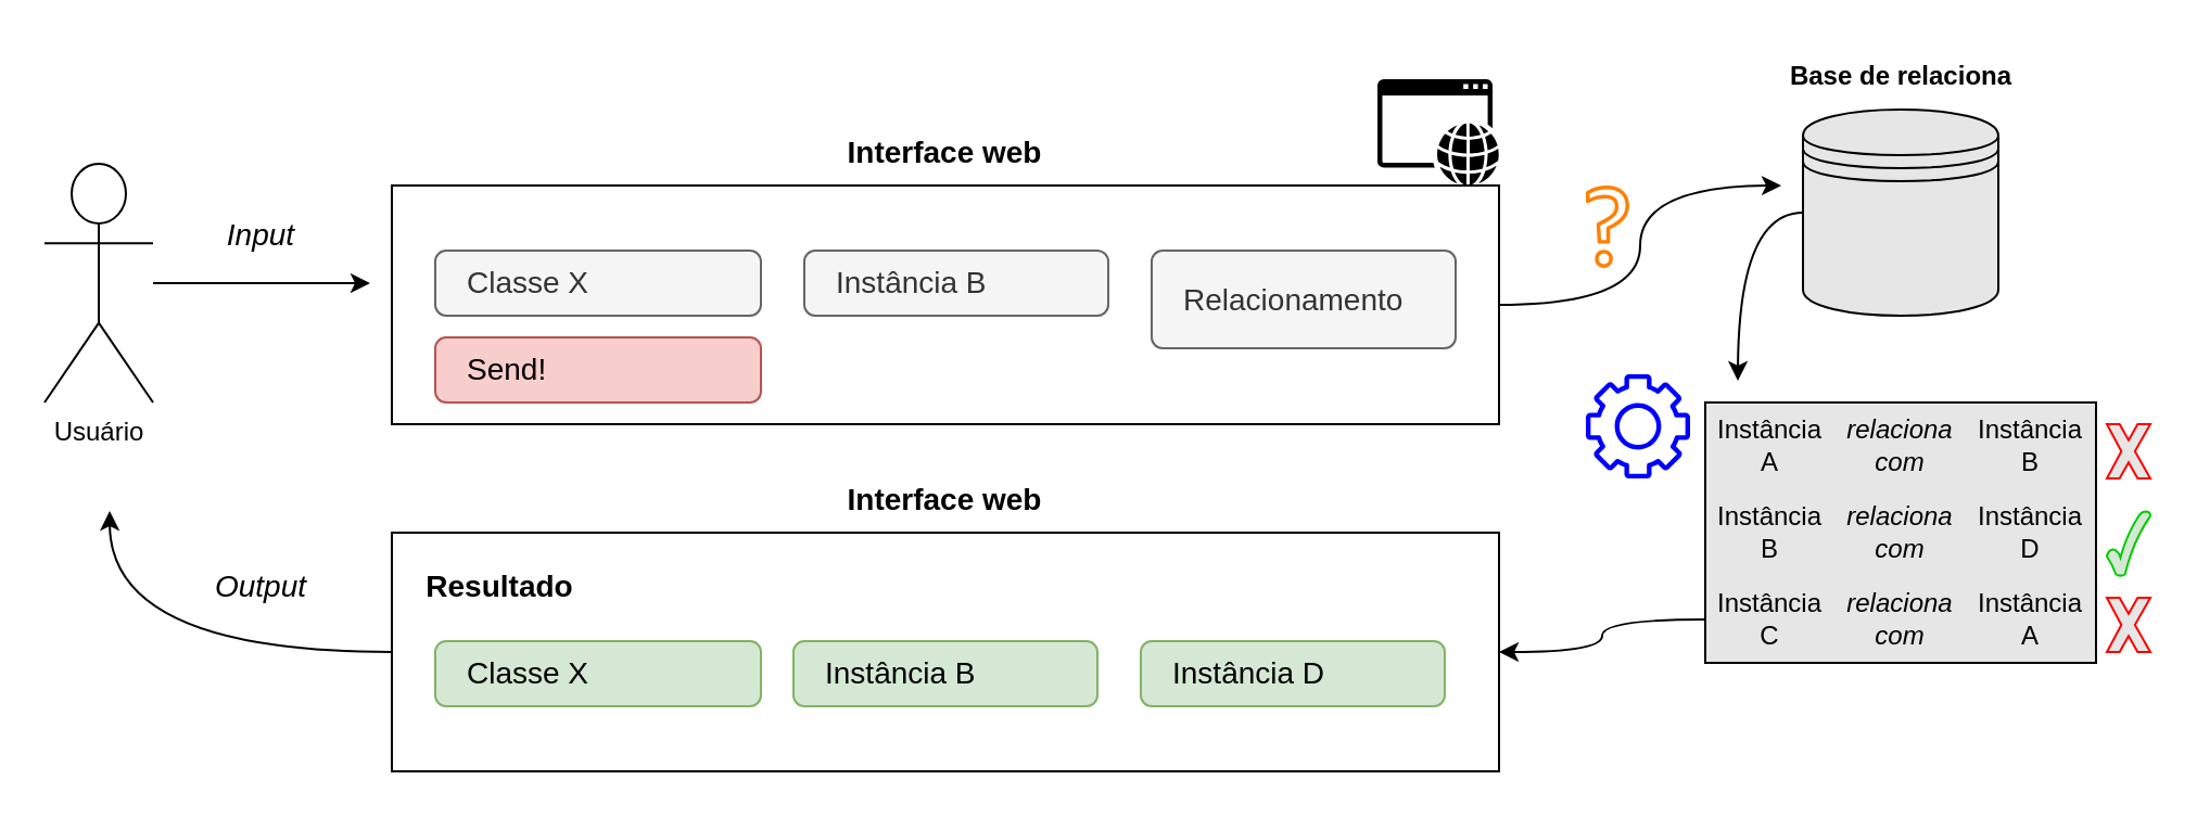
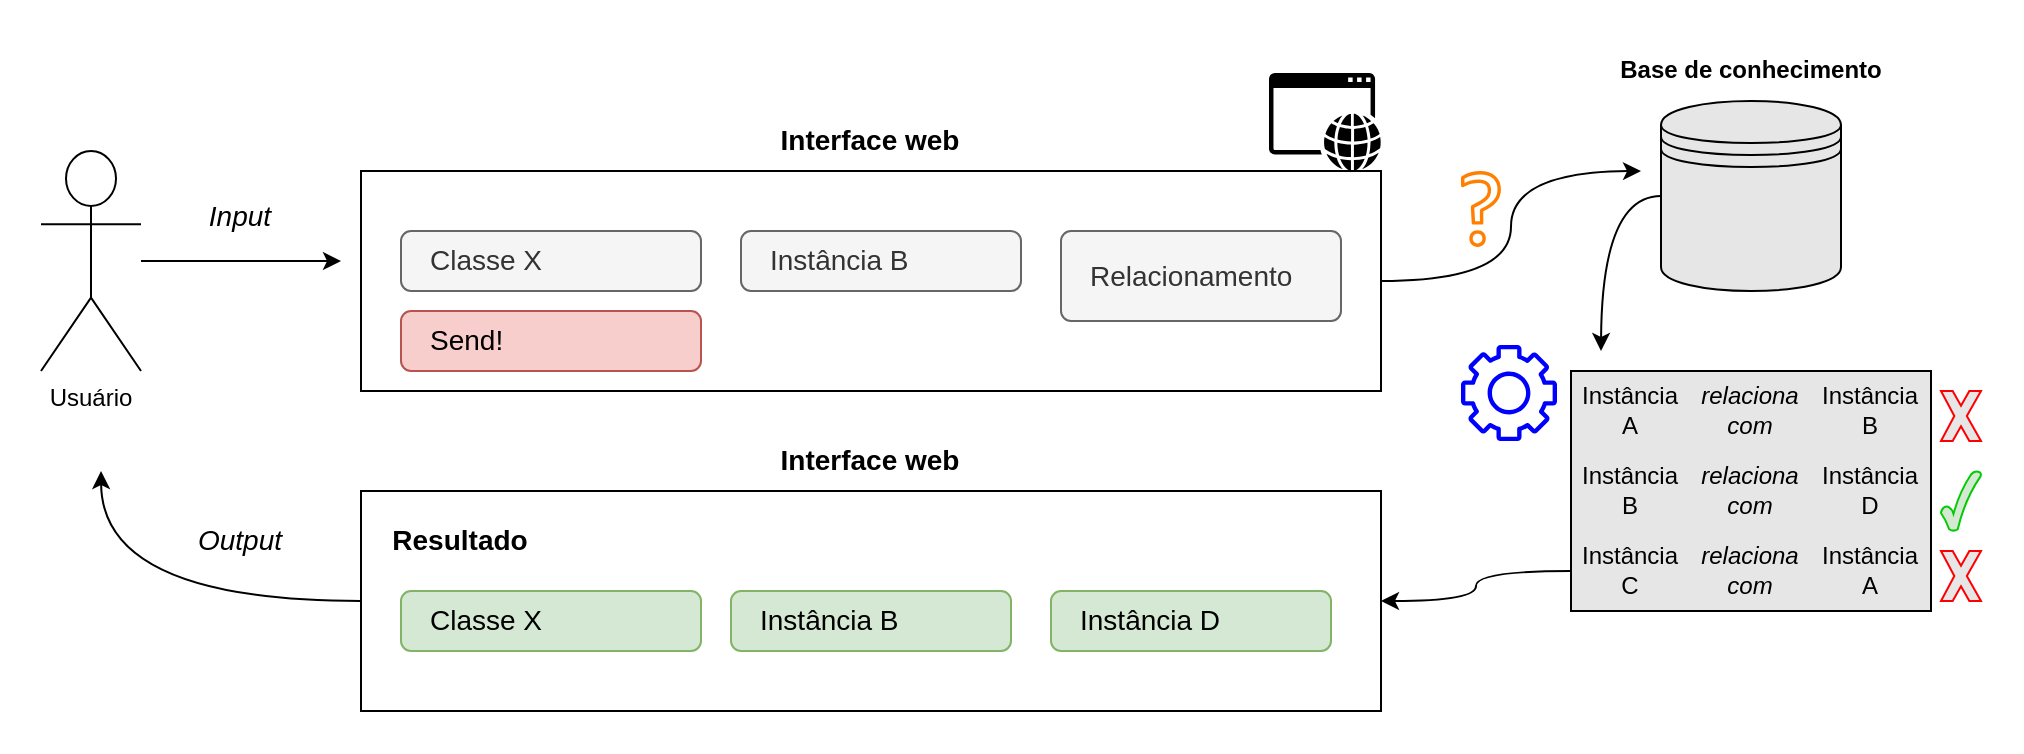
  <mxCell id="0" />
  <mxCell id="1" parent="0" />
  <mxCell id="2" style="edgeStyle=orthogonalEdgeStyle;curved=1;rounded=0;orthogonalLoop=1;jettySize=auto;html=1;" edge="1" parent="1" source="3"><mxGeometry relative="1" as="geometry"><mxPoint x="820" y="85" as="targetPoint" /></mxGeometry></mxCell>
  <mxCell id="3" value="" style="rounded=0;whiteSpace=wrap;html=1;fillColor=none;" vertex="1" parent="1"><mxGeometry x="180" y="85" width="510" height="110" as="geometry" /></mxCell>
  <mxCell id="4" value="Classe X" style="html=1;shadow=0;dashed=0;shape=mxgraph.bootstrap.rrect;rSize=5;fillColor=#f5f5f5;strokeColor=#666666;align=left;spacing=15;fontSize=14;fontColor=#333333;" vertex="1" parent="1"><mxGeometry x="200" y="115" width="150" height="30" as="geometry" /></mxCell>
  <mxCell id="5" value="Instância B&amp;nbsp;&lt;span style=&quot;color: rgba(0, 0, 0, 0); font-family: monospace; font-size: 0px;&quot;&gt;%3CmxBGraphModel%3E%3Croot%3E%3CmxCell%20id%3D%220%22%2F%3E%3CmxCell%20id%3D%221%22%20parent%3D%220%22%2F%3E%3CmxCell%20id%3D%222%22%20value%3D%22Inst%C3%A2ncia%22%20style%3D%22html%3D1%3Bshadow%3D0%3Bdashed%3D0%3Bshape%3Dmxgraph.bootstrap.rrect%3BrSize%3D5%3BfillColor%3Dnone%3BstrokeColor%3D%23999999%3Balign%3Dleft%3Bspacing%3D15%3BfontSize%3D14%3BfontColor%3D%236C767D%3B%22%20vertex%3D%221%22%20parent%3D%221%22%3E%3CmxGeometry%20x%3D%22190%22%20y%3D%22430%22%20width%3D%22140%22%20height%3D%2230%22%20as%3D%22geometry%22%2F%3E%3C%2FmxCell%3E%3C%2Froot%3E%3C%2FmxGraphModel%3EnoivnovaB&lt;/span&gt;" style="html=1;shadow=0;dashed=0;shape=mxgraph.bootstrap.rrect;rSize=5;fillColor=#f5f5f5;strokeColor=#666666;align=left;spacing=15;fontSize=14;fontColor=#333333;" vertex="1" parent="1"><mxGeometry x="370" y="115" width="140" height="30" as="geometry" /></mxCell>
  <mxCell id="6" value="Relacionamento" style="html=1;shadow=0;dashed=0;shape=mxgraph.bootstrap.rrect;rSize=5;fillColor=#f5f5f5;strokeColor=#666666;align=left;spacing=15;fontSize=14;fontColor=#333333;" vertex="1" parent="1"><mxGeometry x="530" y="115" width="140" height="45" as="geometry" /></mxCell>
  <mxCell id="7" style="edgeStyle=orthogonalEdgeStyle;rounded=0;orthogonalLoop=1;jettySize=auto;html=1;curved=1;" edge="1" parent="1" source="8"><mxGeometry relative="1" as="geometry"><mxPoint y="130" as="targetPoint" x="170" /></mxGeometry></mxCell>
  <mxCell id="8" value="Usuário" style="shape=umlActor;verticalLabelPosition=bottom;verticalAlign=top;html=1;" vertex="1" parent="1"><mxGeometry x="20" y="75" width="50" height="110" as="geometry" /></mxCell>
  <mxCell id="9" value="" style="sketch=0;pointerEvents=1;shadow=0;dashed=0;html=1;strokeColor=none;fillColor=#000000;labelPosition=center;verticalLabelPosition=bottom;verticalAlign=top;outlineConnect=0;align=center;shape=mxgraph.office.concepts.application_web;" vertex="1" parent="1"><mxGeometry x="634" y="36" width="56" height="49" as="geometry" /></mxCell>
  <mxCell id="10" value="Send!" style="html=1;shadow=0;dashed=0;shape=mxgraph.bootstrap.rrect;rSize=5;fillColor=#f8cecc;strokeColor=#b85450;align=left;spacing=15;fontSize=14;" vertex="1" parent="1"><mxGeometry x="200" y="155" width="150" height="30" as="geometry" /></mxCell>
  <mxCell id="11" style="edgeStyle=orthogonalEdgeStyle;curved=1;rounded=0;orthogonalLoop=1;jettySize=auto;html=1;" edge="1" parent="1" source="12"><mxGeometry relative="1" as="geometry"><mxPoint x="800" y="175" as="targetPoint" /></mxGeometry></mxCell>
  <mxCell id="12" value="" style="shape=datastore;whiteSpace=wrap;html=1;fillColor=#E6E6E6;" vertex="1" parent="1"><mxGeometry x="830" y="50" width="90" height="95" as="geometry" /></mxCell>
  <mxCell id="13" value="&lt;font style=&quot;font-size: 14px;&quot;&gt;&lt;b&gt;Interface web&lt;/b&gt;&lt;/font&gt;" style="text;html=1;strokeColor=none;fillColor=none;align=center;verticalAlign=middle;whiteSpace=wrap;rounded=0;" vertex="1" parent="1"><mxGeometry x="375" y="55" width="120" height="30" as="geometry" /></mxCell>
  <mxCell id="14" value="" style="sketch=0;outlineConnect=0;fillColor=#0000FF;strokeColor=#6c8ebf;dashed=0;verticalLabelPosition=bottom;verticalAlign=top;align=center;html=1;fontSize=12;fontStyle=0;aspect=fixed;pointerEvents=1;shape=mxgraph.aws4.gear;" vertex="1" parent="1"><mxGeometry x="730" y="172" width="48" height="48" as="geometry" /></mxCell>
  <mxCell id="15" value="" style="shape=table;html=1;whiteSpace=wrap;startSize=0;container=1;collapsible=0;childLayout=tableLayout;columnLines=0;rowLines=0;fillColor=#E6E6E6;" vertex="1" parent="1"><mxGeometry x="785" y="185" width="180" height="120" as="geometry" /></mxCell>
  <mxCell id="16" value="" style="shape=tableRow;horizontal=0;startSize=0;swimlaneHead=0;swimlaneBody=0;top=0;left=0;bottom=0;right=0;collapsible=0;dropTarget=0;fillColor=none;points=[[0,0.5],[1,0.5]];portConstraint=eastwest;" vertex="1" parent="15"><mxGeometry width="180" height="40" as="geometry" /></mxCell>
  <mxCell id="17" value="Instância A" style="shape=partialRectangle;html=1;whiteSpace=wrap;connectable=0;fillColor=none;top=0;left=0;bottom=0;right=0;overflow=hidden;fontSize=12;" vertex="1" parent="16"><mxGeometry width="60" height="40" as="geometry"><mxRectangle width="60" height="40" as="alternateBounds" /></mxGeometry></mxCell>
  <mxCell id="18" value="&lt;i&gt;relaciona com&lt;/i&gt;" style="shape=partialRectangle;html=1;whiteSpace=wrap;connectable=0;fillColor=none;top=0;left=0;bottom=0;right=0;overflow=hidden;fontSize=12;" vertex="1" parent="16"><mxGeometry x="60" width="60" height="40" as="geometry"><mxRectangle width="60" height="40" as="alternateBounds" /></mxGeometry></mxCell>
  <mxCell id="19" value="Instância B" style="shape=partialRectangle;html=1;whiteSpace=wrap;connectable=0;fillColor=none;top=0;left=0;bottom=0;right=0;overflow=hidden;fontSize=12;" vertex="1" parent="16"><mxGeometry x="120" width="60" height="40" as="geometry"><mxRectangle width="60" height="40" as="alternateBounds" /></mxGeometry></mxCell>
  <mxCell id="20" value="" style="shape=tableRow;horizontal=0;startSize=0;swimlaneHead=0;swimlaneBody=0;top=0;left=0;bottom=0;right=0;collapsible=0;dropTarget=0;fillColor=none;points=[[0,0.5],[1,0.5]];portConstraint=eastwest;" vertex="1" parent="15"><mxGeometry y="40" width="180" height="40" as="geometry" /></mxCell>
  <mxCell id="21" value="Instância B" style="shape=partialRectangle;html=1;whiteSpace=wrap;connectable=0;fillColor=none;top=0;left=0;bottom=0;right=0;overflow=hidden;fontSize=12;" vertex="1" parent="20"><mxGeometry width="60" height="40" as="geometry"><mxRectangle width="60" height="40" as="alternateBounds" /></mxGeometry></mxCell>
  <mxCell id="22" value="&lt;i&gt;relaciona com&lt;/i&gt;" style="shape=partialRectangle;html=1;whiteSpace=wrap;connectable=0;fillColor=none;top=0;left=0;bottom=0;right=0;overflow=hidden;fontSize=12;" vertex="1" parent="20"><mxGeometry x="60" width="60" height="40" as="geometry"><mxRectangle width="60" height="40" as="alternateBounds" /></mxGeometry></mxCell>
  <mxCell id="23" value="Instância D" style="shape=partialRectangle;html=1;whiteSpace=wrap;connectable=0;fillColor=none;top=0;left=0;bottom=0;right=0;overflow=hidden;fontSize=12;" vertex="1" parent="20"><mxGeometry x="120" width="60" height="40" as="geometry"><mxRectangle width="60" height="40" as="alternateBounds" /></mxGeometry></mxCell>
  <mxCell id="24" value="" style="shape=tableRow;horizontal=0;startSize=0;swimlaneHead=0;swimlaneBody=0;top=0;left=0;bottom=0;right=0;collapsible=0;dropTarget=0;fillColor=none;points=[[0,0.5],[1,0.5]];portConstraint=eastwest;" vertex="1" parent="15"><mxGeometry y="80" width="180" height="40" as="geometry" /></mxCell>
  <mxCell id="25" value="Instância C" style="shape=partialRectangle;html=1;whiteSpace=wrap;connectable=0;fillColor=none;top=0;left=0;bottom=0;right=0;overflow=hidden;fontSize=12;" vertex="1" parent="24"><mxGeometry width="60" height="40" as="geometry"><mxRectangle width="60" height="40" as="alternateBounds" /></mxGeometry></mxCell>
  <mxCell id="26" value="&lt;i&gt;relaciona com&lt;/i&gt;" style="shape=partialRectangle;html=1;whiteSpace=wrap;connectable=0;fillColor=none;top=0;left=0;bottom=0;right=0;overflow=hidden;fontSize=12;" vertex="1" parent="24"><mxGeometry x="60" width="60" height="40" as="geometry"><mxRectangle width="60" height="40" as="alternateBounds" /></mxGeometry></mxCell>
  <mxCell id="27" value="Instância A" style="shape=partialRectangle;html=1;whiteSpace=wrap;connectable=0;fillColor=none;top=0;left=0;bottom=0;right=0;overflow=hidden;fontSize=12;" vertex="1" parent="24"><mxGeometry x="120" width="60" height="40" as="geometry"><mxRectangle width="60" height="40" as="alternateBounds" /></mxGeometry></mxCell>
- <mxCell id="28" value="&lt;b&gt;Base de relaciona&lt;/b&gt;" style="text;html=1;strokeColor=none;fillColor=none;align=center;verticalAlign=middle;whiteSpace=wrap;rounded=0;" vertex="1" parent="1"><mxGeometry x="807.5" y="20" width="135" height="30" as="geometry" /></mxCell>
+ <mxCell id="28" value="&lt;b&gt;Base de conhecimento&lt;/b&gt;" style="text;html=1;strokeColor=none;fillColor=none;align=center;verticalAlign=middle;whiteSpace=wrap;rounded=0;" vertex="1" parent="1"><mxGeometry x="807.5" y="20" width="135" height="30" as="geometry" /></mxCell>
  <mxCell id="29" style="edgeStyle=orthogonalEdgeStyle;curved=1;rounded=0;orthogonalLoop=1;jettySize=auto;html=1;entryX=1;entryY=0.5;entryDx=0;entryDy=0;" edge="1" parent="1" source="24" target="31"><mxGeometry relative="1" as="geometry"><mxPoint x="700" y="265" as="targetPoint" /></mxGeometry></mxCell>
  <mxCell id="30" style="edgeStyle=orthogonalEdgeStyle;curved=1;rounded=0;orthogonalLoop=1;jettySize=auto;html=1;fontSize=14;" edge="1" parent="1" source="31"><mxGeometry relative="1" as="geometry"><mxPoint x="50" y="235" as="targetPoint" /></mxGeometry></mxCell>
  <mxCell id="31" value="" style="rounded=0;whiteSpace=wrap;html=1;fillColor=none;" vertex="1" parent="1"><mxGeometry x="180" y="245" width="510" height="110" as="geometry" /></mxCell>
  <mxCell id="32" value="" style="verticalLabelPosition=bottom;verticalAlign=top;html=1;shape=mxgraph.basic.tick;fillColor=#d5e8d4;strokeColor=#00CC00;" vertex="1" parent="1"><mxGeometry x="970" y="235" width="20" height="30" as="geometry" /></mxCell>
  <mxCell id="33" value="" style="verticalLabelPosition=bottom;verticalAlign=top;html=1;shape=mxgraph.basic.x;strokeColor=#FF0000;fillColor=#E6E6E6;" vertex="1" parent="1"><mxGeometry x="970" y="275" width="20" height="25" as="geometry" /></mxCell>
  <mxCell id="34" value="" style="verticalLabelPosition=bottom;verticalAlign=top;html=1;shape=mxgraph.basic.x;strokeColor=#FF0000;fillColor=#E6E6E6;" vertex="1" parent="1"><mxGeometry x="970" y="195" width="20" height="25" as="geometry" /></mxCell>
  <mxCell id="35" value="" style="sketch=0;outlineConnect=0;fillColor=#FF8000;strokeColor=#000000;dashed=0;verticalLabelPosition=bottom;verticalAlign=top;align=center;html=1;fontSize=12;fontStyle=0;aspect=fixed;pointerEvents=1;shape=mxgraph.aws4.question;shadow=0;" vertex="1" parent="1"><mxGeometry x="730" y="85" width="19.97" height="38" as="geometry" /></mxCell>
  <mxCell id="36" value="&lt;font style=&quot;font-size: 14px;&quot;&gt;&lt;b&gt;Interface web&lt;/b&gt;&lt;/font&gt;" style="text;html=1;strokeColor=none;fillColor=none;align=center;verticalAlign=middle;whiteSpace=wrap;rounded=0;" vertex="1" parent="1"><mxGeometry x="375" y="215" width="120" height="30" as="geometry" /></mxCell>
  <mxCell id="37" value="&lt;b&gt;Resultado&lt;/b&gt;" style="text;html=1;strokeColor=none;fillColor=none;align=center;verticalAlign=middle;whiteSpace=wrap;rounded=0;shadow=0;fontSize=14;" vertex="1" parent="1"><mxGeometry x="200" y="255" width="60" height="30" as="geometry" /></mxCell>
  <mxCell id="38" value="Classe X" style="html=1;shadow=0;dashed=0;shape=mxgraph.bootstrap.rrect;rSize=5;fillColor=#d5e8d4;strokeColor=#82b366;align=left;spacing=15;fontSize=14;" vertex="1" parent="1"><mxGeometry x="200" y="295" width="150" height="30" as="geometry" /></mxCell>
  <mxCell id="39" value="Instância B&amp;nbsp;&lt;span style=&quot;color: rgba(0, 0, 0, 0); font-family: monospace; font-size: 0px;&quot;&gt;%3CmxGraphModel%3E%3Croot%3E%3CmxCell%20id%3D%220%22%2F%3E%3CmxCell%20id%3D%221%22%20parent%3D%220%22%2F%3E%3CmxCell%20id%3D%222%22%20value%3D%22Inst%C3%A2ncia%22%20style%3D%22html%3D1%3Bshadow%3D0%3Bdashed%3D0%3Bshape%3Dmxgraph.bootstrap.rrect%3BrSize%3D5%3BfillColor%3Dnone%3BstrokeColor%3D%23999999%3Balign%3Dleft%3Bspacing%3D15%3BfontSize%3D14%3BfontColor%3D%236C767D%3B%22%20vertex%3D%221%22%20parent%3D%221%22%3E%3CmxGeometry%20x%3D%22190%22%20y%3D%22430%22%20width%3D%22140%22%20height%3D%2230%22%20as%3D%22geometry%22%2F%3E%3C%2FmxCell%3E%3C%2Froot%3E%3C%2FmxGraphModel%3EnoivnovaB&lt;/span&gt;" style="html=1;shadow=0;dashed=0;shape=mxgraph.bootstrap.rrect;rSize=5;fillColor=#d5e8d4;strokeColor=#82b366;align=left;spacing=15;fontSize=14;" vertex="1" parent="1"><mxGeometry x="365" y="295" width="140" height="30" as="geometry" /></mxCell>
  <mxCell id="40" value="Instância D&amp;nbsp;&lt;span style=&quot;color: rgba(0, 0, 0, 0); font-family: monospace; font-size: 0px;&quot;&gt;%3CmxGraphModel%3E%3Croot%3E%3CmxCell%20id%3D%220%22%2F%3E%3CmxCell%20id%3D%221%22%20parent%3D%220%22%2F%3E%3CmxCell%20id%3D%222%22%20value%3D%22Inst%C3%A2ncia%22%20style%3D%22html%3D1%3Bshadow%3D0%3Bdashed%3D0%3Bshape%3Dmxgraph.bootstrap.rrect%3BrSize%3D5%3BfillColor%3Dnone%3BstrokeColor%3D%23999999%3Balign%3Dleft%3Bspacing%3D15%3BfontSize%3D14%3BfontColor%3D%236C767D%3B%22%20vertex%3D%221%22%20parent%3D%221%22%3E%3CmxGeometry%20x%3D%22190%22%20y%3D%22430%22%20width%3D%22140%22%20height%3D%2230%22%20as%3D%22geometry%22%2F%3E%3C%2FmxCell%3E%3C%2Froot%3E%3C%2FmxGraphModel%3EnoivnovaB&lt;/span&gt;" style="html=1;shadow=0;dashed=0;shape=mxgraph.bootstrap.rrect;rSize=5;fillColor=#d5e8d4;strokeColor=#82b366;align=left;spacing=15;fontSize=14;" vertex="1" parent="1"><mxGeometry x="525" y="295" width="140" height="30" as="geometry" /></mxCell>
  <mxCell id="41" value="&lt;i&gt;Input&lt;/i&gt;" style="text;html=1;strokeColor=none;fillColor=none;align=center;verticalAlign=middle;whiteSpace=wrap;rounded=0;shadow=0;fontSize=14;" vertex="1" parent="1"><mxGeometry x="90" y="93" width="60" height="30" as="geometry" /></mxCell>
  <mxCell id="42" value="&lt;i&gt;Output&lt;/i&gt;" style="text;html=1;strokeColor=none;fillColor=none;align=center;verticalAlign=middle;whiteSpace=wrap;rounded=0;shadow=0;fontSize=14;" vertex="1" parent="1"><mxGeometry x="90" y="255" width="60" height="30" as="geometry" /></mxCell>
